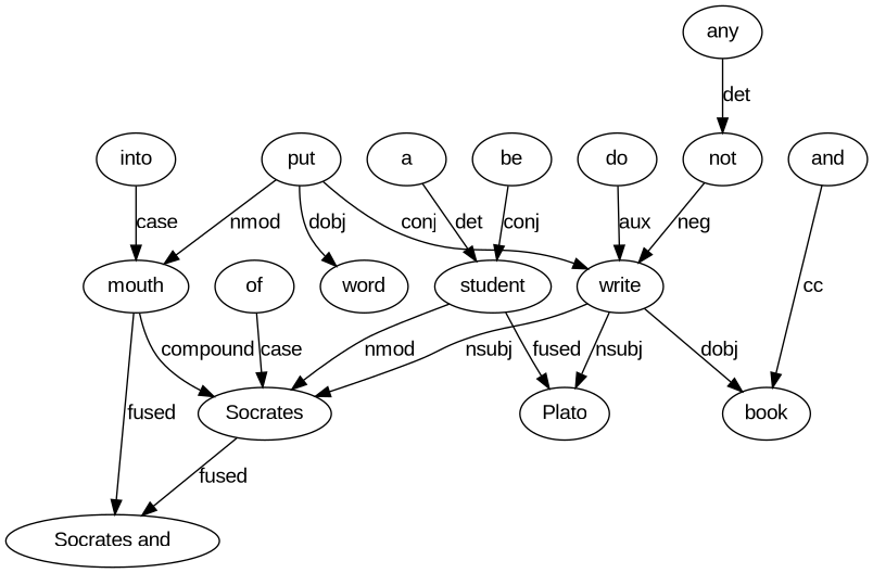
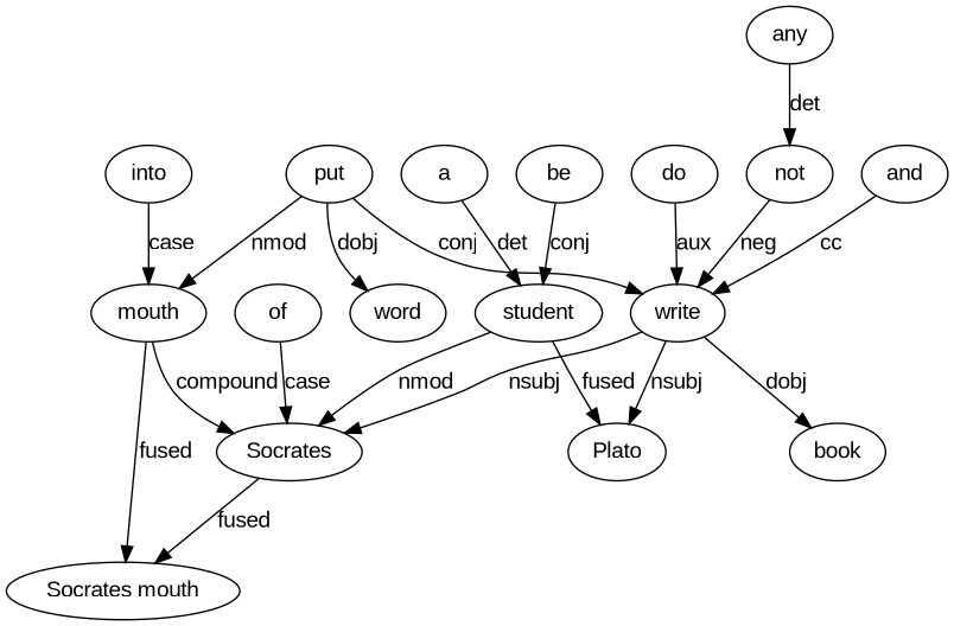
  digraph {
    fontname="Liberation Sans"
    node [fontname="Liberation Sans"]
    edge [fontname="Liberation Sans"]
    Socrates
-   "Socrates mouth" [label="Socrates and"]
+   "Socrates mouth"
    student
    Plato
    write
    book
    mouth
    do
    not
    and
    put
    word
    be
    any
    a
    of
    into
    Socrates -> "Socrates mouth" [label=fused]
    student -> Socrates [label=nmod]
    student -> Plato [label=fused]
    write -> Socrates [label=nsubj]
    write -> Plato [label=nsubj]
    write -> book [label=dobj]
    mouth -> Socrates [label=compound]
    mouth -> "Socrates mouth" [label=fused]
    do -> write [label=aux]
    not -> write [label=neg]
-   and -> book [label=cc]
+   and -> write [label=cc]
    put -> write [label=conj]
    put -> mouth [label=nmod]
    put -> word [label=dobj]
    be -> student [label=conj]
    any -> not [label=det]
    a -> student [label=det]
    of -> Socrates [label=case]
    into -> mouth [label=case]
  }
